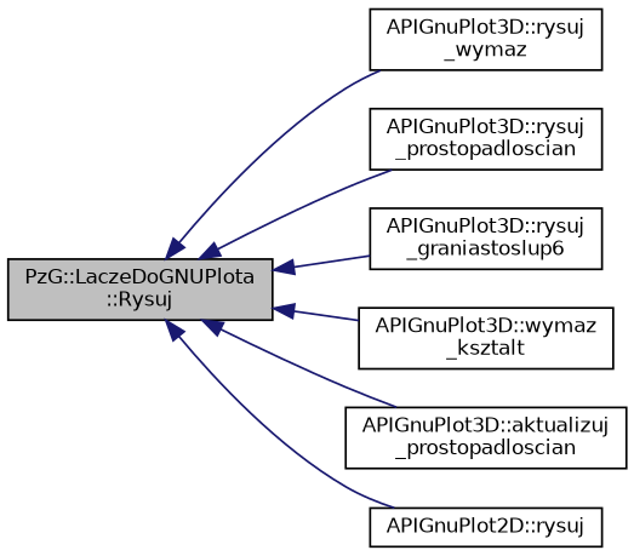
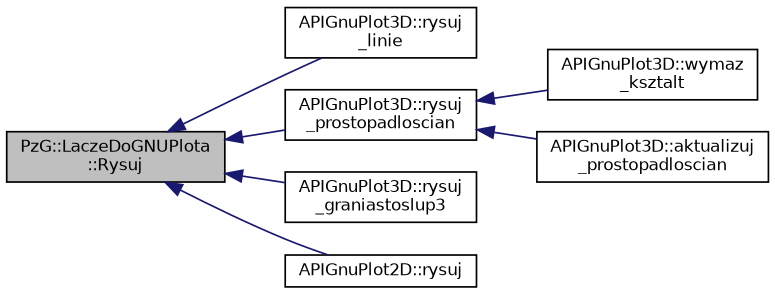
  digraph {
    rankdir=LR
    node [color=black fillcolor=white fontname=Helvetica fontsize=10 shape=record style=filled]
    edge [color=midnightblue dir=back fontname=Helvetica fontsize=10 labelfontname=Helvetica labelfontsize=10 style=solid]
    n1 [fillcolor=grey75 fontcolor=black height=0.2 label="PzG::LaczeDoGNUPlota\l::Rysuj" width=0.4]
-   n2 [height=0.2 label="APIGnuPlot3D::rysuj\l_wymaz" width=0.4]
+   n2 [height=0.2 label="APIGnuPlot3D::rysuj\l_linie" width=0.4]
    n3 [height=0.2 label="APIGnuPlot3D::rysuj\l_prostopadloscian" width=0.4]
-   n4 [height=0.2 label="APIGnuPlot3D::rysuj\l_graniastoslup6" width=0.4]
+   n4 [height=0.2 label="APIGnuPlot3D::rysuj\l_graniastoslup3" width=0.4]
    n5 [height=0.2 label="APIGnuPlot3D::wymaz\l_ksztalt" width=0.4]
    n6 [height=0.2 label="APIGnuPlot3D::aktualizuj\l_prostopadloscian" width=0.4]
    n7 [height=0.2 label="APIGnuPlot2D::rysuj" width=0.4]
    n1 -> n2
    n1 -> n3
    n1 -> n4
-   n1 -> n5
-   n1 -> n6
+   n3 -> n5
+   n3 -> n6
    n1 -> n7
  }
